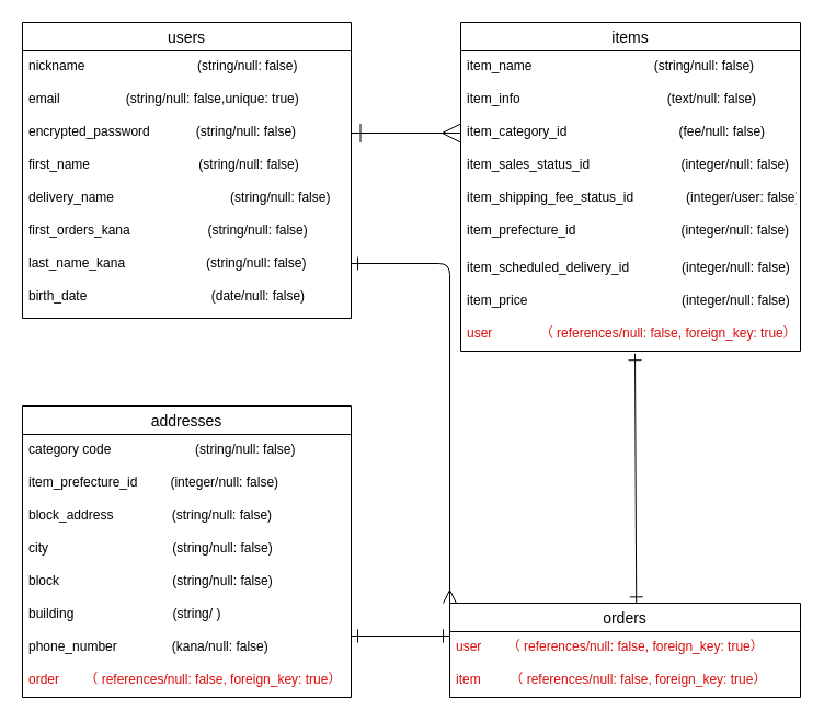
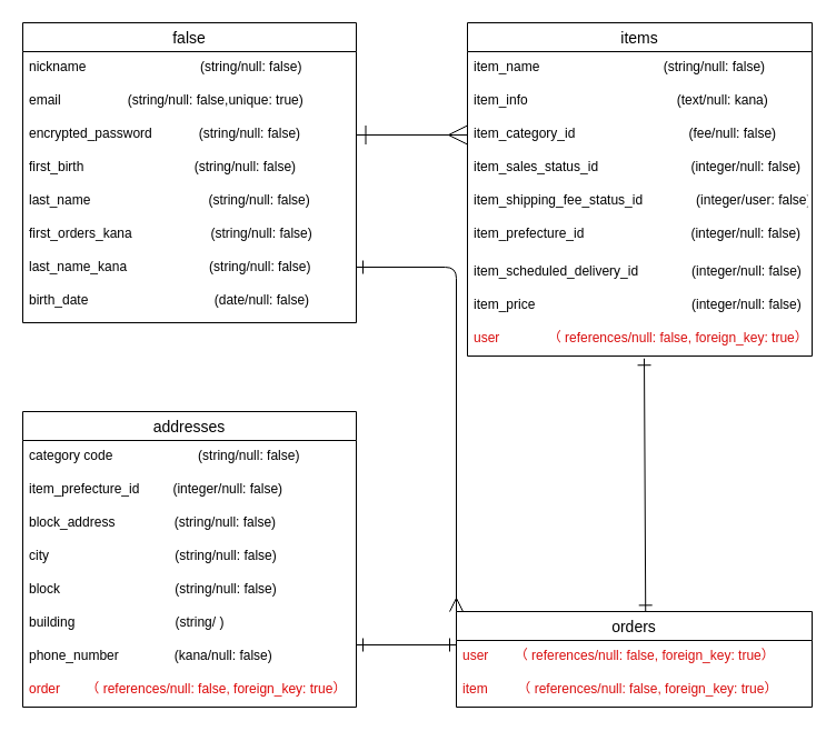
  <mxCell id="0" />
  <mxCell id="1" parent="0" />
- <mxCell id="2" value="users" style="swimlane;fontStyle=0;childLayout=stackLayout;horizontal=1;startSize=26;horizontalStack=0;resizeParent=1;resizeParentMax=0;resizeLast=0;collapsible=1;marginBottom=0;align=center;fontSize=14;" parent="1" vertex="1"><mxGeometry x="20" y="20" width="300" height="270" as="geometry" /></mxCell>
+ <mxCell id="2" value="false" style="swimlane;fontStyle=0;childLayout=stackLayout;horizontal=1;startSize=26;horizontalStack=0;resizeParent=1;resizeParentMax=0;resizeLast=0;collapsible=1;marginBottom=0;align=center;fontSize=14;" parent="1" vertex="1"><mxGeometry x="20" y="20" width="300" height="270" as="geometry" /></mxCell>
  <mxCell id="3" value="nickname 　　　                   (string/null: false)" style="text;strokeColor=none;fillColor=none;spacingLeft=4;spacingRight=4;overflow=hidden;rotatable=0;points=[[0,0.5],[1,0.5]];portConstraint=eastwest;fontSize=12;" parent="2" vertex="1"><mxGeometry y="26" width="300" height="30" as="geometry" /></mxCell>
  <mxCell id="4" value="email　　　　　(string/null: false,unique: true)" style="text;strokeColor=none;fillColor=none;spacingLeft=4;spacingRight=4;overflow=hidden;rotatable=0;points=[[0,0.5],[1,0.5]];portConstraint=eastwest;fontSize=12;" parent="2" vertex="1"><mxGeometry y="56" width="300" height="30" as="geometry" /></mxCell>
  <mxCell id="5" value="encrypted_password　         (string/null: false)" style="text;strokeColor=none;fillColor=none;spacingLeft=4;spacingRight=4;overflow=hidden;rotatable=0;points=[[0,0.5],[1,0.5]];portConstraint=eastwest;fontSize=12;" parent="2" vertex="1"><mxGeometry y="86" width="300" height="30" as="geometry" /></mxCell>
- <mxCell id="6" value="first_name　　　                   (string/null: false)&#10; &#10;" style="text;strokeColor=none;fillColor=none;spacingLeft=4;spacingRight=4;overflow=hidden;rotatable=0;points=[[0,0.5],[1,0.5]];portConstraint=eastwest;fontSize=12;" parent="2" vertex="1"><mxGeometry y="116" width="300" height="30" as="geometry" /></mxCell>
- <mxCell id="7" value="delivery_name　　　                     (string/null: false)" style="text;strokeColor=none;fillColor=none;spacingLeft=4;spacingRight=4;overflow=hidden;rotatable=0;points=[[0,0.5],[1,0.5]];portConstraint=eastwest;fontSize=12;" parent="2" vertex="1"><mxGeometry y="146" width="300" height="30" as="geometry" /></mxCell>
+ <mxCell id="6" value="first_birth　　　                   (string/null: false)&#10; &#10;" style="text;strokeColor=none;fillColor=none;spacingLeft=4;spacingRight=4;overflow=hidden;rotatable=0;points=[[0,0.5],[1,0.5]];portConstraint=eastwest;fontSize=12;" parent="2" vertex="1"><mxGeometry y="116" width="300" height="30" as="geometry" /></mxCell>
+ <mxCell id="7" value="last_name　　　                     (string/null: false)" style="text;strokeColor=none;fillColor=none;spacingLeft=4;spacingRight=4;overflow=hidden;rotatable=0;points=[[0,0.5],[1,0.5]];portConstraint=eastwest;fontSize=12;" parent="2" vertex="1"><mxGeometry y="146" width="300" height="30" as="geometry" /></mxCell>
  <mxCell id="8" value="first_orders_kana　　              (string/null: false)" style="text;strokeColor=none;fillColor=none;spacingLeft=4;spacingRight=4;overflow=hidden;rotatable=0;points=[[0,0.5],[1,0.5]];portConstraint=eastwest;fontSize=12;" parent="2" vertex="1"><mxGeometry y="176" width="300" height="30" as="geometry" /></mxCell>
  <mxCell id="9" value="last_name_kana　　               (string/null: false)" style="text;strokeColor=none;fillColor=none;spacingLeft=4;spacingRight=4;overflow=hidden;rotatable=0;points=[[0,0.5],[1,0.5]];portConstraint=eastwest;fontSize=12;" parent="2" vertex="1"><mxGeometry y="206" width="300" height="30" as="geometry" /></mxCell>
  <mxCell id="10" value="birth_date　　　　　                (date/null: false)" style="text;strokeColor=none;fillColor=none;spacingLeft=4;spacingRight=4;overflow=hidden;rotatable=0;points=[[0,0.5],[1,0.5]];portConstraint=eastwest;fontSize=12;" parent="2" vertex="1"><mxGeometry y="236" width="300" height="34" as="geometry" /></mxCell>
  <mxCell id="11" value="items" style="swimlane;fontStyle=0;childLayout=stackLayout;horizontal=1;startSize=26;horizontalStack=0;resizeParent=1;resizeParentMax=0;resizeLast=0;collapsible=1;marginBottom=0;align=center;fontSize=14;" parent="1" vertex="1"><mxGeometry x="420" y="20" width="310" height="300" as="geometry" /></mxCell>
  <mxCell id="12" value="item_name 　　　　                  (string/null: false)&#10;　" style="text;strokeColor=none;fillColor=none;spacingLeft=4;spacingRight=4;overflow=hidden;rotatable=0;points=[[0,0.5],[1,0.5]];portConstraint=eastwest;fontSize=12;" parent="11" vertex="1"><mxGeometry y="26" width="310" height="30" as="geometry" /></mxCell>
- <mxCell id="13" value="item_info　　                                 (text/null: false)" style="text;strokeColor=none;fillColor=none;spacingLeft=4;spacingRight=4;overflow=hidden;rotatable=0;points=[[0,0.5],[1,0.5]];portConstraint=eastwest;fontSize=12;" parent="11" vertex="1"><mxGeometry y="56" width="310" height="30" as="geometry" /></mxCell>
+ <mxCell id="13" value="item_info　　                                 (text/null: kana)" style="text;strokeColor=none;fillColor=none;spacingLeft=4;spacingRight=4;overflow=hidden;rotatable=0;points=[[0,0.5],[1,0.5]];portConstraint=eastwest;fontSize=12;" parent="11" vertex="1"><mxGeometry y="56" width="310" height="30" as="geometry" /></mxCell>
  <mxCell id="14" value="item_category_id 　　　　　        　(fee/null: false)&#10;　　　　　" style="text;strokeColor=none;fillColor=none;spacingLeft=4;spacingRight=4;overflow=hidden;rotatable=0;points=[[0,0.5],[1,0.5]];portConstraint=eastwest;fontSize=12;" parent="11" vertex="1"><mxGeometry y="86" width="310" height="30" as="geometry" /></mxCell>
  <mxCell id="15" value="item_sales_status_id　　　　       　(integer/null: false)" style="text;strokeColor=none;fillColor=none;spacingLeft=4;spacingRight=4;overflow=hidden;rotatable=0;points=[[0,0.5],[1,0.5]];portConstraint=eastwest;fontSize=12;" parent="11" vertex="1"><mxGeometry y="116" width="310" height="30" as="geometry" /></mxCell>
  <mxCell id="16" value="item_shipping_fee_status_id　　　　(integer/user: false)" style="text;strokeColor=none;fillColor=none;spacingLeft=4;spacingRight=4;overflow=hidden;rotatable=0;points=[[0,0.5],[1,0.5]];portConstraint=eastwest;fontSize=12;" parent="11" vertex="1"><mxGeometry y="146" width="310" height="30" as="geometry" /></mxCell>
  <mxCell id="17" value="item_prefecture_id　　　　　　　　(integer/null: false)" style="text;strokeColor=none;fillColor=none;spacingLeft=4;spacingRight=4;overflow=hidden;rotatable=0;points=[[0,0.5],[1,0.5]];portConstraint=eastwest;fontSize=12;" parent="11" vertex="1"><mxGeometry y="176" width="310" height="34" as="geometry" /></mxCell>
  <mxCell id="18" value="item_scheduled_delivery_id　　　　(integer/null: false)" style="text;strokeColor=none;fillColor=none;spacingLeft=4;spacingRight=4;overflow=hidden;rotatable=0;points=[[0,0.5],[1,0.5]];portConstraint=eastwest;fontSize=12;" parent="11" vertex="1"><mxGeometry y="210" width="310" height="30" as="geometry" /></mxCell>
  <mxCell id="19" value="item_price　　　　　　　                 (integer/null: false)" style="text;strokeColor=none;fillColor=none;spacingLeft=4;spacingRight=4;overflow=hidden;rotatable=0;points=[[0,0.5],[1,0.5]];portConstraint=eastwest;fontSize=12;" parent="11" vertex="1"><mxGeometry y="240" width="310" height="30" as="geometry" /></mxCell>
  <mxCell id="20" value="user             （ references/null: false, foreign_key: true）" style="text;spacingLeft=4;spacingRight=4;overflow=hidden;rotatable=0;points=[[0,0.5],[1,0.5]];portConstraint=eastwest;fontSize=12;fontColor=#d90d0d;" parent="11" vertex="1"><mxGeometry y="270" width="310" height="30" as="geometry" /></mxCell>
  <mxCell id="21" value="orders" style="swimlane;fontStyle=0;childLayout=stackLayout;horizontal=1;startSize=26;horizontalStack=0;resizeParent=1;resizeParentMax=0;resizeLast=0;collapsible=1;marginBottom=0;align=center;fontSize=14;" parent="1" vertex="1"><mxGeometry x="410" y="550" width="320" height="86" as="geometry" /></mxCell>
  <mxCell id="22" value="user       （ references/null: false, foreign_key: true）" style="text;spacingLeft=4;spacingRight=4;overflow=hidden;rotatable=0;points=[[0,0.5],[1,0.5]];portConstraint=eastwest;fontSize=12;fontColor=#d90d0d;" vertex="1" parent="21"><mxGeometry y="26" width="320" height="30" as="geometry" /></mxCell>
  <mxCell id="23" value="item        （ references/null: false, foreign_key: true）" style="text;spacingLeft=4;spacingRight=4;overflow=hidden;rotatable=0;points=[[0,0.5],[1,0.5]];portConstraint=eastwest;fontSize=12;fontColor=#d90d0d;" vertex="1" parent="21"><mxGeometry y="56" width="320" height="30" as="geometry" /></mxCell>
  <mxCell id="24" style="edgeStyle=none;html=1;startArrow=ERone;startFill=0;endArrow=ERone;endFill=0;startSize=10;endSize=10;" edge="1" parent="1"><mxGeometry relative="1" as="geometry"><mxPoint x="320" y="580" as="sourcePoint" /><mxPoint x="410" y="580" as="targetPoint" /><Array as="points" /></mxGeometry></mxCell>
  <mxCell id="25" value="addresses" style="swimlane;fontStyle=0;childLayout=stackLayout;horizontal=1;startSize=26;horizontalStack=0;resizeParent=1;resizeParentMax=0;resizeLast=0;collapsible=1;marginBottom=0;align=center;fontSize=14;" parent="1" vertex="1"><mxGeometry x="20" y="370" width="300" height="266" as="geometry" /></mxCell>
  <mxCell id="26" value="category code　　　　　     (string/null: false)" style="text;strokeColor=none;fillColor=none;spacingLeft=4;spacingRight=4;overflow=hidden;rotatable=0;points=[[0,0.5],[1,0.5]];portConstraint=eastwest;fontSize=12;" parent="25" vertex="1"><mxGeometry y="26" width="300" height="30" as="geometry" /></mxCell>
  <mxCell id="27" value="item_prefecture_id         (integer/null: false)" style="text;strokeColor=none;fillColor=none;spacingLeft=4;spacingRight=4;overflow=hidden;rotatable=0;points=[[0,0.5],[1,0.5]];portConstraint=eastwest;fontSize=12;" parent="25" vertex="1"><mxGeometry y="56" width="300" height="30" as="geometry" /></mxCell>
  <mxCell id="28" value="block_address                (string/null: false)&#10; " style="text;strokeColor=none;fillColor=none;spacingLeft=4;spacingRight=4;overflow=hidden;rotatable=0;points=[[0,0.5],[1,0.5]];portConstraint=eastwest;fontSize=12;" parent="25" vertex="1"><mxGeometry y="86" width="300" height="30" as="geometry" /></mxCell>
  <mxCell id="29" value="city                                  (string/null: false)" style="text;strokeColor=none;fillColor=none;spacingLeft=4;spacingRight=4;overflow=hidden;rotatable=0;points=[[0,0.5],[1,0.5]];portConstraint=eastwest;fontSize=12;" parent="25" vertex="1"><mxGeometry y="116" width="300" height="30" as="geometry" /></mxCell>
  <mxCell id="30" value="block                               (string/null: false)" style="text;strokeColor=none;fillColor=none;spacingLeft=4;spacingRight=4;overflow=hidden;rotatable=0;points=[[0,0.5],[1,0.5]];portConstraint=eastwest;fontSize=12;" vertex="1" parent="25"><mxGeometry y="146" width="300" height="30" as="geometry" /></mxCell>
  <mxCell id="31" value="building                           (string/ )" style="text;strokeColor=none;fillColor=none;spacingLeft=4;spacingRight=4;overflow=hidden;rotatable=0;points=[[0,0.5],[1,0.5]];portConstraint=eastwest;fontSize=12;" vertex="1" parent="25"><mxGeometry y="176" width="300" height="30" as="geometry" /></mxCell>
  <mxCell id="32" value="phone_number               (kana/null: false)" style="text;strokeColor=none;fillColor=none;spacingLeft=4;spacingRight=4;overflow=hidden;rotatable=0;points=[[0,0.5],[1,0.5]];portConstraint=eastwest;fontSize=12;" parent="25" vertex="1"><mxGeometry y="206" width="300" height="30" as="geometry" /></mxCell>
  <mxCell id="33" value="order       （ references/null: false, foreign_key: true）" style="text;strokeColor=none;fillColor=none;spacingLeft=4;spacingRight=4;overflow=hidden;rotatable=0;points=[[0,0.5],[1,0.5]];portConstraint=eastwest;fontSize=12;fontColor=#dd0808;" parent="25" vertex="1"><mxGeometry y="236" width="300" height="30" as="geometry" /></mxCell>
  <mxCell id="34" style="edgeStyle=none;shape=connector;rounded=1;html=1;exitX=1;exitY=0.5;exitDx=0;exitDy=0;entryX=0;entryY=0.5;entryDx=0;entryDy=0;labelBackgroundColor=default;strokeColor=default;fontFamily=Helvetica;fontSize=12;fontColor=default;endArrow=ERmany;endFill=0;endSize=15;startArrow=ERone;startFill=0;startSize=15;" parent="1" source="5" target="14" edge="1"><mxGeometry relative="1" as="geometry" /></mxCell>
  <mxCell id="35" style="edgeStyle=none;shape=connector;rounded=1;html=1;labelBackgroundColor=default;strokeColor=default;fontFamily=Helvetica;fontSize=12;fontColor=default;startArrow=ERone;startFill=0;endArrow=ERone;endFill=0;endSize=10;startSize=10;exitX=0.513;exitY=1.074;exitDx=0;exitDy=0;exitPerimeter=0;entryX=0.532;entryY=0.004;entryDx=0;entryDy=0;entryPerimeter=0;" parent="1" source="20" target="21" edge="1"><mxGeometry relative="1" as="geometry"><mxPoint x="580" y="400" as="sourcePoint" /><mxPoint x="576" y="540" as="targetPoint" /><Array as="points" /></mxGeometry></mxCell>
  <mxCell id="36" style="edgeStyle=none;shape=connector;rounded=1;html=1;exitX=1;exitY=0.5;exitDx=0;exitDy=0;entryX=0;entryY=0;entryDx=0;entryDy=0;labelBackgroundColor=default;strokeColor=default;fontFamily=Helvetica;fontSize=12;fontColor=default;endArrow=ERmany;endFill=0;endSize=10;startArrow=ERone;startFill=0;startSize=10;" edge="1" parent="1" target="21"><mxGeometry relative="1" as="geometry"><mxPoint x="320" y="240" as="sourcePoint" /><mxPoint x="420" y="240" as="targetPoint" /><Array as="points"><mxPoint x="410" y="240" /></Array></mxGeometry></mxCell>
